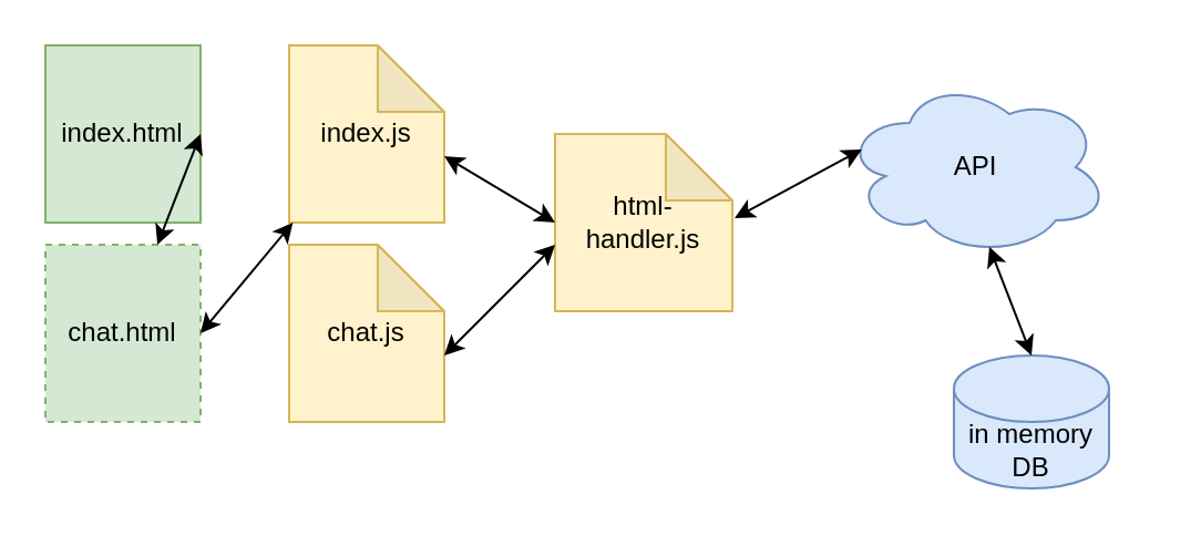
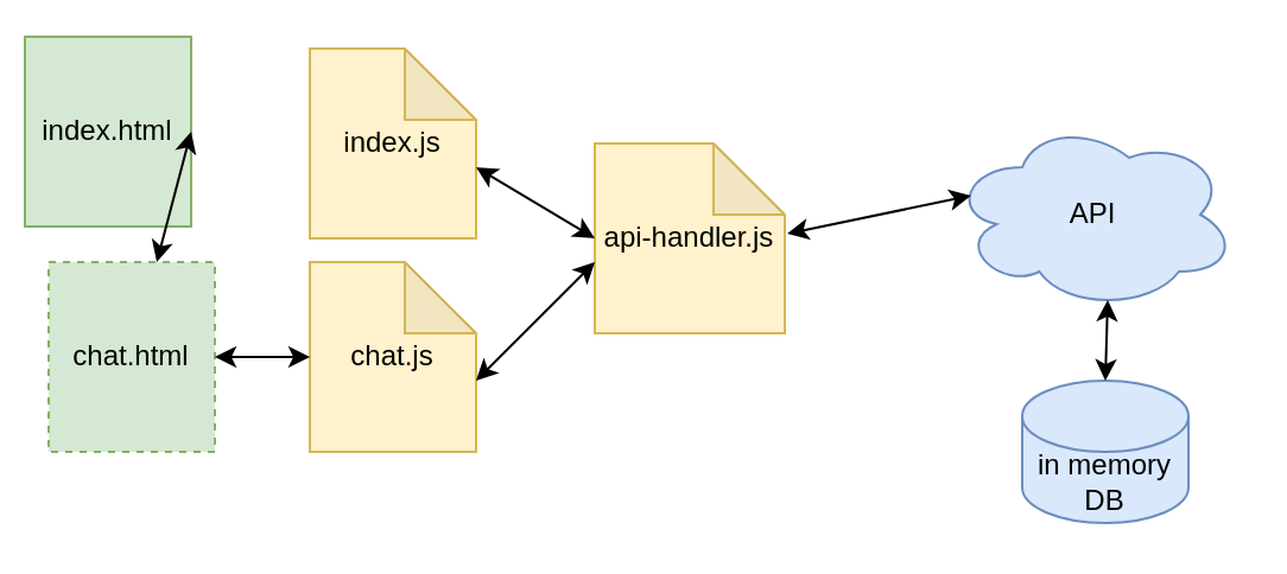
  <mxCell id="0" />
  <mxCell id="1" parent="0" />
- <mxCell id="2" value="index.html" style="rounded=0;whiteSpace=wrap;html=1;fillColor=#d5e8d4;strokeColor=#82b366;" vertex="1" parent="1"><mxGeometry x="20" y="20" width="70" height="80" as="geometry" /></mxCell>
+ <mxCell id="2" value="index.html" style="rounded=0;whiteSpace=wrap;html=1;fillColor=#d5e8d4;strokeColor=#82b366;" vertex="1" parent="1"><mxGeometry x="10" y="15" width="70" height="80" as="geometry" /></mxCell>
  <mxCell id="3" value="chat.html" style="rounded=0;whiteSpace=wrap;html=1;fillColor=#d5e8d4;strokeColor=#82b366;dashed=1;" vertex="1" parent="1"><mxGeometry x="20" y="110" width="70" height="80" as="geometry" /></mxCell>
  <mxCell id="4" value="index.js" style="shape=note;whiteSpace=wrap;html=1;backgroundOutline=1;darkOpacity=0.05;fillColor=#fff2cc;strokeColor=#d6b656;" vertex="1" parent="1"><mxGeometry x="130" y="20" width="70" height="80" as="geometry" /></mxCell>
  <mxCell id="5" value="chat.js" style="shape=note;whiteSpace=wrap;html=1;backgroundOutline=1;darkOpacity=0.05;fillColor=#fff2cc;strokeColor=#d6b656;" vertex="1" parent="1"><mxGeometry x="130" y="110" width="70" height="80" as="geometry" /></mxCell>
- <mxCell id="6" value="html-handler.js" style="shape=note;whiteSpace=wrap;html=1;backgroundOutline=1;darkOpacity=0.05;fillColor=#fff2cc;strokeColor=#d6b656;" vertex="1" parent="1"><mxGeometry x="250" y="60" width="80" height="80" as="geometry" /></mxCell>
- <mxCell id="7" value="API" style="ellipse;shape=cloud;whiteSpace=wrap;html=1;fillColor=#dae8fc;strokeColor=#6c8ebf;" vertex="1" parent="1"><mxGeometry x="380" y="35" width="120" height="80" as="geometry" /></mxCell>
+ <mxCell id="6" value="api-handler.js" style="shape=note;whiteSpace=wrap;html=1;backgroundOutline=1;darkOpacity=0.05;fillColor=#fff2cc;strokeColor=#d6b656;" vertex="1" parent="1"><mxGeometry x="250" y="60" width="80" height="80" as="geometry" /></mxCell>
+ <mxCell id="7" value="API" style="ellipse;shape=cloud;whiteSpace=wrap;html=1;fillColor=#dae8fc;strokeColor=#6c8ebf;" vertex="1" parent="1"><mxGeometry x="400" y="50" width="120" height="80" as="geometry" /></mxCell>
  <mxCell id="8" value="in memory DB" style="shape=cylinder3;whiteSpace=wrap;html=1;boundedLbl=1;backgroundOutline=1;size=15;fillColor=#dae8fc;strokeColor=#6c8ebf;" vertex="1" parent="1"><mxGeometry x="430" y="160" width="70" height="60" as="geometry" /></mxCell>
  <mxCell id="9" value="" style="endArrow=classic;startArrow=classic;html=1;entryX=0.55;entryY=0.95;entryDx=0;entryDy=0;entryPerimeter=0;exitX=0.5;exitY=0;exitDx=0;exitDy=0;exitPerimeter=0;" edge="1" parent="1" source="8" target="7"><mxGeometry width="50" height="50" relative="1" as="geometry"><mxPoint x="330" y="310" as="sourcePoint" /><mxPoint x="380" y="260" as="targetPoint" /></mxGeometry></mxCell>
  <mxCell id="10" value="" style="endArrow=classic;startArrow=classic;html=1;entryX=0.07;entryY=0.4;entryDx=0;entryDy=0;entryPerimeter=0;exitX=1.013;exitY=0.475;exitDx=0;exitDy=0;exitPerimeter=0;" edge="1" parent="1" source="6" target="7"><mxGeometry width="50" height="50" relative="1" as="geometry"><mxPoint x="350" y="120" as="sourcePoint" /><mxPoint x="400" y="70" as="targetPoint" /></mxGeometry></mxCell>
  <mxCell id="11" value="" style="endArrow=classic;startArrow=classic;html=1;exitX=1;exitY=0.5;exitDx=0;exitDy=0;" edge="1" parent="1" source="2" target="3"><mxGeometry width="50" height="50" relative="1" as="geometry"><mxPoint x="-70" y="130" as="sourcePoint" /><mxPoint x="-20" y="80" as="targetPoint" /></mxGeometry></mxCell>
- <mxCell id="12" value="" style="endArrow=classic;startArrow=classic;html=1;exitX=1;exitY=0.5;exitDx=0;exitDy=0;" edge="1" parent="1" source="3" target="4"><mxGeometry width="50" height="50" relative="1" as="geometry"><mxPoint x="90" y="190" as="sourcePoint" /><mxPoint x="140" y="140" as="targetPoint" /></mxGeometry></mxCell>
+ <mxCell id="12" value="" style="endArrow=classic;startArrow=classic;html=1;exitX=1;exitY=0.5;exitDx=0;exitDy=0;entryX=0;entryY=0.5;entryDx=0;entryDy=0;entryPerimeter=0;" edge="1" parent="1" source="3" target="5"><mxGeometry width="50" height="50" relative="1" as="geometry"><mxPoint x="90" y="190" as="sourcePoint" /><mxPoint x="140" y="140" as="targetPoint" /></mxGeometry></mxCell>
  <mxCell id="13" value="" style="endArrow=classic;startArrow=classic;html=1;entryX=0;entryY=0.5;entryDx=0;entryDy=0;entryPerimeter=0;" edge="1" parent="1" target="6"><mxGeometry width="50" height="50" relative="1" as="geometry"><mxPoint x="200" y="70" as="sourcePoint" /><mxPoint x="260" y="0" as="targetPoint" /></mxGeometry></mxCell>
  <mxCell id="14" value="" style="endArrow=classic;startArrow=classic;html=1;" edge="1" parent="1"><mxGeometry width="50" height="50" relative="1" as="geometry"><mxPoint x="200" y="160" as="sourcePoint" /><mxPoint x="250" y="110" as="targetPoint" /></mxGeometry></mxCell>
